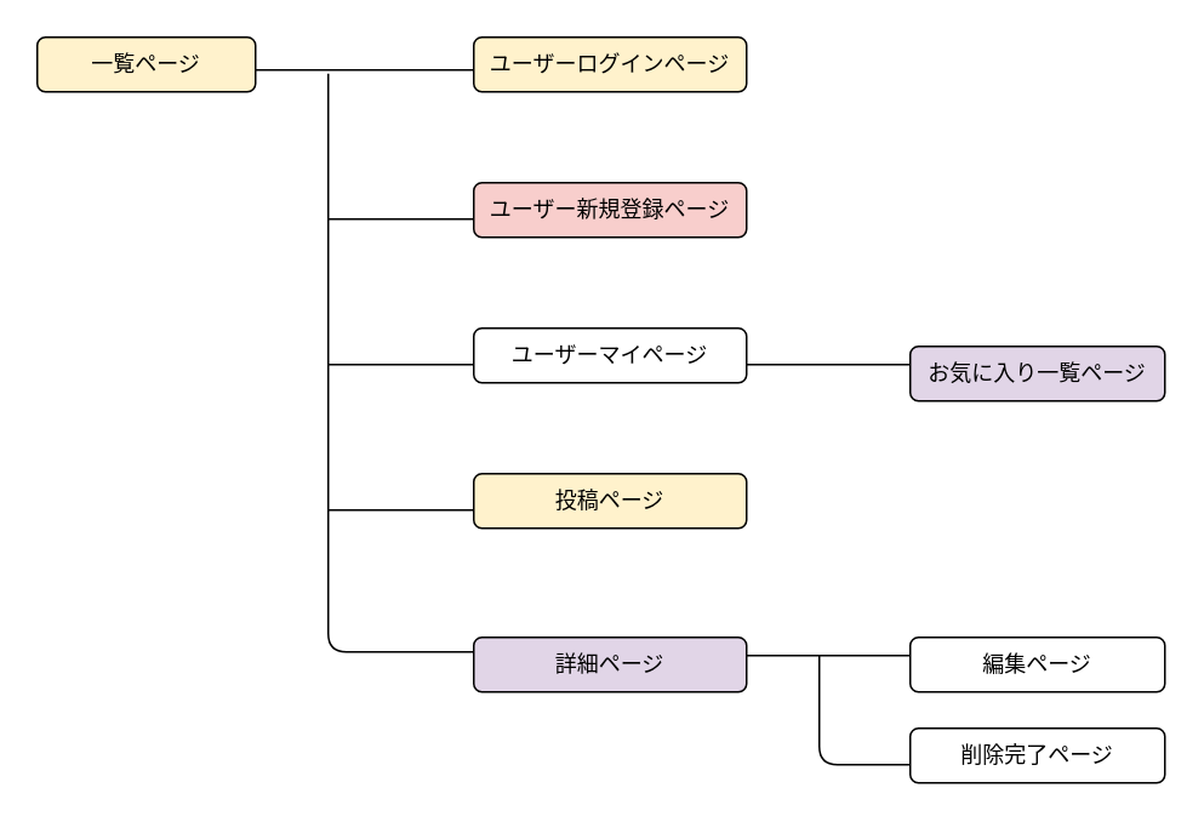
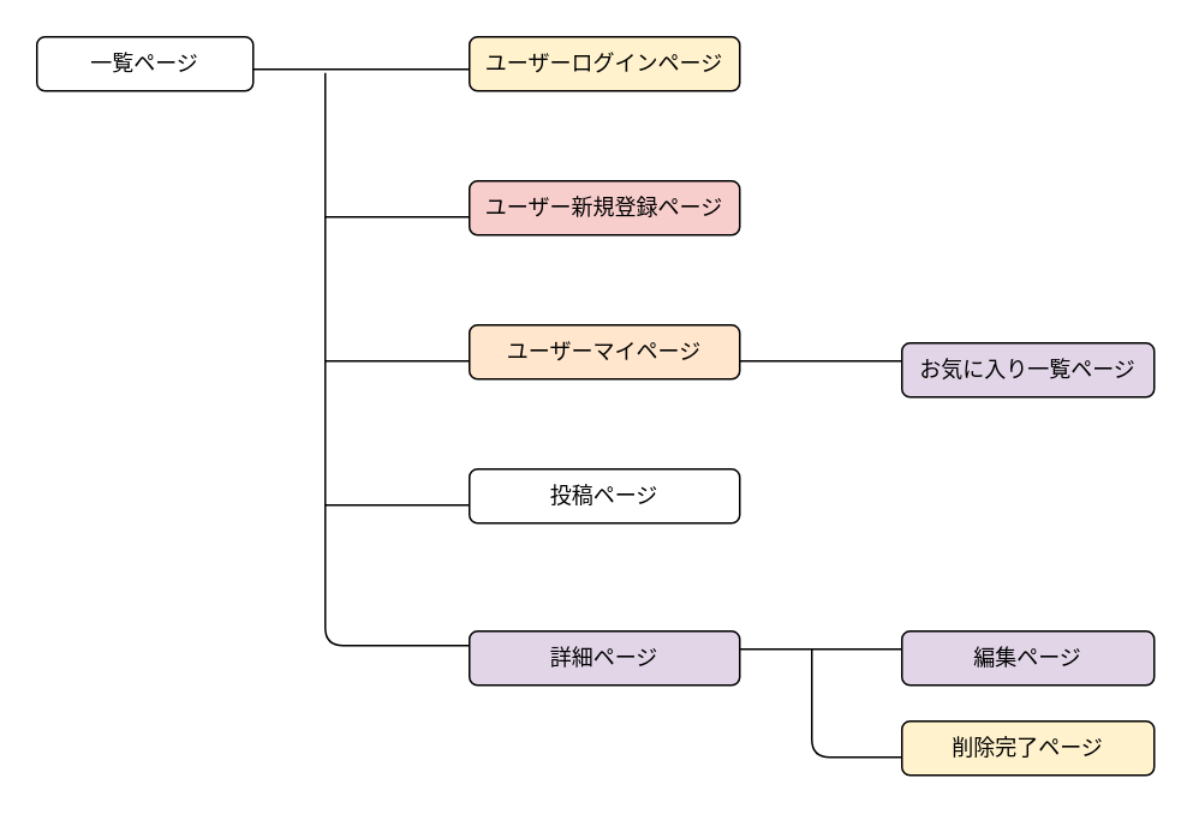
  <mxCell id="0" />
  <mxCell id="1" parent="0" />
- <mxCell id="2" value="一覧ページ" style="rounded=1;whiteSpace=wrap;html=1;fillColor=#fff2cc;" parent="1" vertex="1"><mxGeometry x="20" y="20" width="120" height="30" as="geometry" /></mxCell>
+ <mxCell id="2" value="一覧ページ" style="rounded=1;whiteSpace=wrap;html=1;" parent="1" vertex="1"><mxGeometry x="20" y="20" width="120" height="30" as="geometry" /></mxCell>
  <mxCell id="3" value="ユーザーログインページ" style="rounded=1;whiteSpace=wrap;html=1;fillColor=#fff2cc;" parent="1" vertex="1"><mxGeometry x="260" y="20" width="150" height="30" as="geometry" /></mxCell>
- <mxCell id="4" value="ユーザーマイページ" style="rounded=1;whiteSpace=wrap;html=1;" parent="1" vertex="1"><mxGeometry x="260" y="180" width="150" height="30" as="geometry" /></mxCell>
+ <mxCell id="4" value="ユーザーマイページ" style="rounded=1;whiteSpace=wrap;html=1;fillColor=#ffe6cc;" parent="1" vertex="1"><mxGeometry x="260" y="180" width="150" height="30" as="geometry" /></mxCell>
  <mxCell id="5" value="ユーザー新規登録ページ" style="rounded=1;whiteSpace=wrap;html=1;fillColor=#f8cecc;" parent="1" vertex="1"><mxGeometry x="260" y="100" width="150" height="30" as="geometry" /></mxCell>
- <mxCell id="6" value="投稿ページ" style="rounded=1;whiteSpace=wrap;html=1;fillColor=#fff2cc;" parent="1" vertex="1"><mxGeometry x="260" y="260" width="150" height="30" as="geometry" /></mxCell>
+ <mxCell id="6" value="投稿ページ" style="rounded=1;whiteSpace=wrap;html=1;" parent="1" vertex="1"><mxGeometry x="260" y="260" width="150" height="30" as="geometry" /></mxCell>
  <mxCell id="7" value="詳細ページ" style="rounded=1;whiteSpace=wrap;html=1;fillColor=#e1d5e7;" parent="1" vertex="1"><mxGeometry x="260" y="350" width="150" height="30" as="geometry" /></mxCell>
  <mxCell id="8" value="お気に入り一覧ページ" style="rounded=1;whiteSpace=wrap;html=1;fillColor=#e1d5e7;" parent="1" vertex="1"><mxGeometry x="500" y="190" width="140" height="30" as="geometry" /></mxCell>
- <mxCell id="9" value="編集ページ" style="rounded=1;whiteSpace=wrap;html=1;" parent="1" vertex="1"><mxGeometry x="500" y="350" width="140" height="30" as="geometry" /></mxCell>
- <mxCell id="10" value="削除完了ページ" style="rounded=1;whiteSpace=wrap;html=1;" parent="1" vertex="1"><mxGeometry x="500" y="400" width="140" height="30" as="geometry" /></mxCell>
+ <mxCell id="9" value="編集ページ" style="rounded=1;whiteSpace=wrap;html=1;fillColor=#e1d5e7;" parent="1" vertex="1"><mxGeometry x="500" y="350" width="140" height="30" as="geometry" /></mxCell>
+ <mxCell id="10" value="削除完了ページ" style="rounded=1;whiteSpace=wrap;html=1;fillColor=#fff2cc;" parent="1" vertex="1"><mxGeometry x="500" y="400" width="140" height="30" as="geometry" /></mxCell>
  <mxCell id="11" value="" style="endArrow=none;html=1;" parent="1" edge="1"><mxGeometry width="50" height="50" relative="1" as="geometry"><mxPoint x="140" y="38" as="sourcePoint" /><mxPoint x="260" y="38" as="targetPoint" /></mxGeometry></mxCell>
  <mxCell id="12" value="" style="endArrow=none;html=1;" parent="1" edge="1"><mxGeometry width="50" height="50" relative="1" as="geometry"><mxPoint x="260" y="358" as="sourcePoint" /><mxPoint x="180" y="40" as="targetPoint" /><Array as="points"><mxPoint x="180" y="358" /></Array></mxGeometry></mxCell>
  <mxCell id="13" value="" style="endArrow=none;html=1;" parent="1" edge="1"><mxGeometry width="50" height="50" relative="1" as="geometry"><mxPoint x="180" y="120" as="sourcePoint" /><mxPoint x="260" y="120" as="targetPoint" /></mxGeometry></mxCell>
  <mxCell id="14" value="" style="endArrow=none;html=1;" parent="1" edge="1"><mxGeometry width="50" height="50" relative="1" as="geometry"><mxPoint x="180" y="280" as="sourcePoint" /><mxPoint x="260" y="280" as="targetPoint" /></mxGeometry></mxCell>
  <mxCell id="15" value="" style="endArrow=none;html=1;" parent="1" edge="1"><mxGeometry width="50" height="50" relative="1" as="geometry"><mxPoint x="180" y="200" as="sourcePoint" /><mxPoint x="260" y="200" as="targetPoint" /></mxGeometry></mxCell>
  <mxCell id="16" value="" style="endArrow=none;html=1;" parent="1" edge="1"><mxGeometry width="50" height="50" relative="1" as="geometry"><mxPoint x="410" y="200" as="sourcePoint" /><mxPoint x="500" y="200" as="targetPoint" /></mxGeometry></mxCell>
  <mxCell id="17" value="" style="endArrow=none;html=1;" parent="1" edge="1"><mxGeometry width="50" height="50" relative="1" as="geometry"><mxPoint x="410" y="360" as="sourcePoint" /><mxPoint x="500" y="360" as="targetPoint" /></mxGeometry></mxCell>
  <mxCell id="18" value="" style="endArrow=none;html=1;" parent="1" edge="1"><mxGeometry width="50" height="50" relative="1" as="geometry"><mxPoint x="500" y="420" as="sourcePoint" /><mxPoint x="450" y="360" as="targetPoint" /><Array as="points"><mxPoint x="450" y="420" /></Array></mxGeometry></mxCell>
